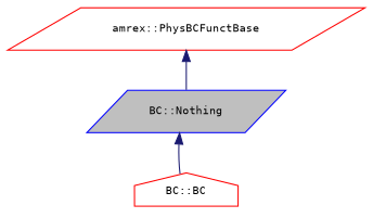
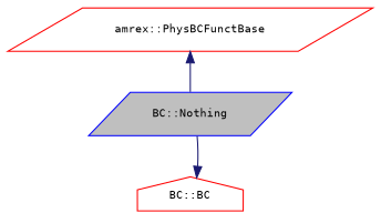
  digraph {
    fontname="DejaVu Sans Mono"
    node [color=red fillcolor=white fontname="DejaVu Sans Mono" fontsize=10 shape=parallelogram style=filled]
    edge [color=midnightblue dir=back fontname="DejaVu Sans Mono" fontsize=10 labelfontname=Helvetica labelfontsize=10 style=solid]
    n1 [color=blue fillcolor=grey75 fontcolor=black height=0.2 label="BC::Nothing" width=0.4]
    n2 [height=0.2 label="BC::BC" shape=house width=0.4]
    n3 [height=0.2 label="amrex::PhysBCFunctBase" width=0.4]
-   n1 -> n2
+   n2 -> n1
    n3 -> n1
  }
